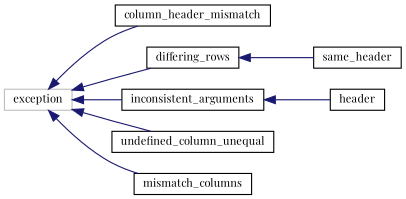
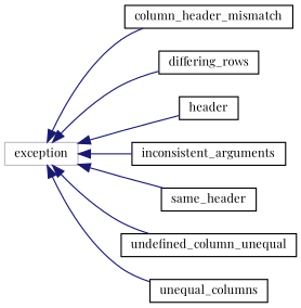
  digraph {
    fontname="Playfair Display"
    rankdir=LR
    node [color=black fillcolor=white fontname="Playfair Display" fontsize=10 shape=record style=filled]
    edge [color=midnightblue dir=back fontname="Playfair Display" fontsize=10 labelfontname=Helvetica labelfontsize=10 style=solid]
    n1 [color=grey75 height=0.2 label=exception width=0.4]
    n2 [height=0.2 label=column_header_mismatch width=0.4]
    n3 [height=0.2 label=differing_rows width=0.4]
    n4 [height=0.2 label=header width=0.4]
    n5 [height=0.2 label=inconsistent_arguments width=0.4]
    n6 [height=0.2 label=same_header width=0.4]
    n7 [height=0.2 label=undefined_column_unequal width=0.4]
-   n8 [height=0.2 label=mismatch_columns width=0.4]
+   n8 [height=0.2 label=unequal_columns width=0.4]
    n1 -> n2
    n1 -> n3
-   n5 -> n4
+   n1 -> n4
    n1 -> n5
-   n3 -> n6
+   n1 -> n6
    n1 -> n7
    n1 -> n8
  }
